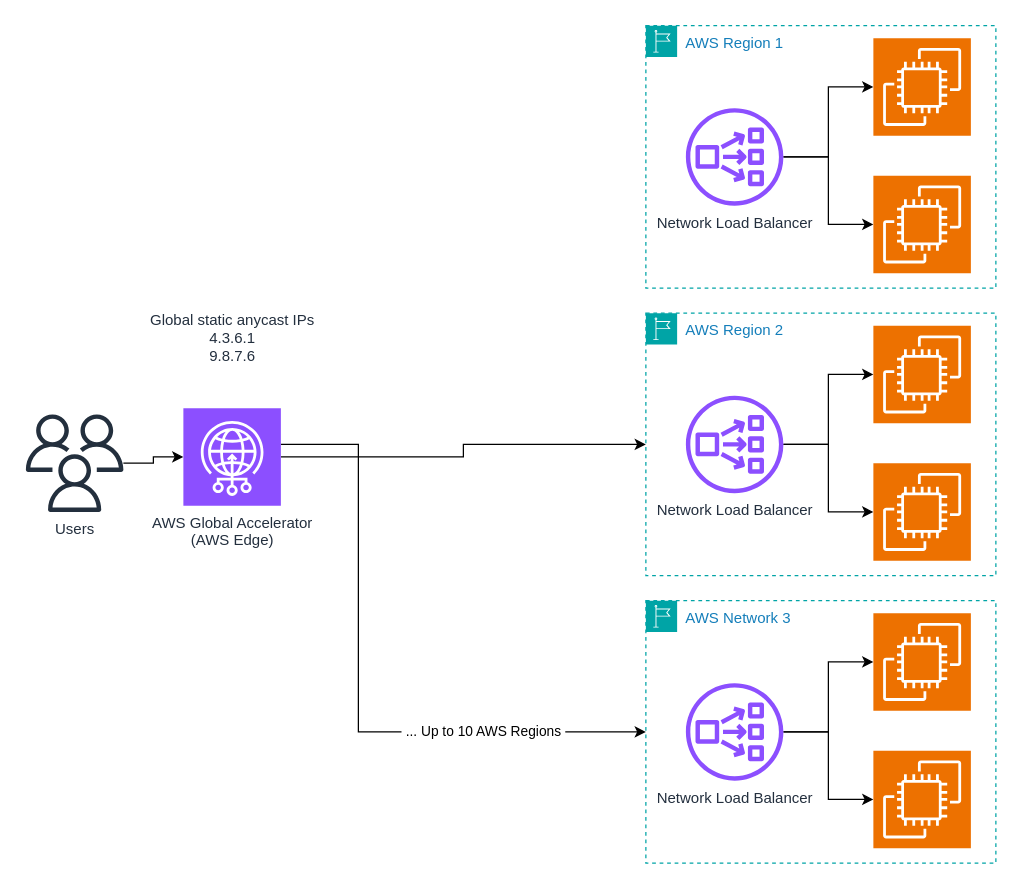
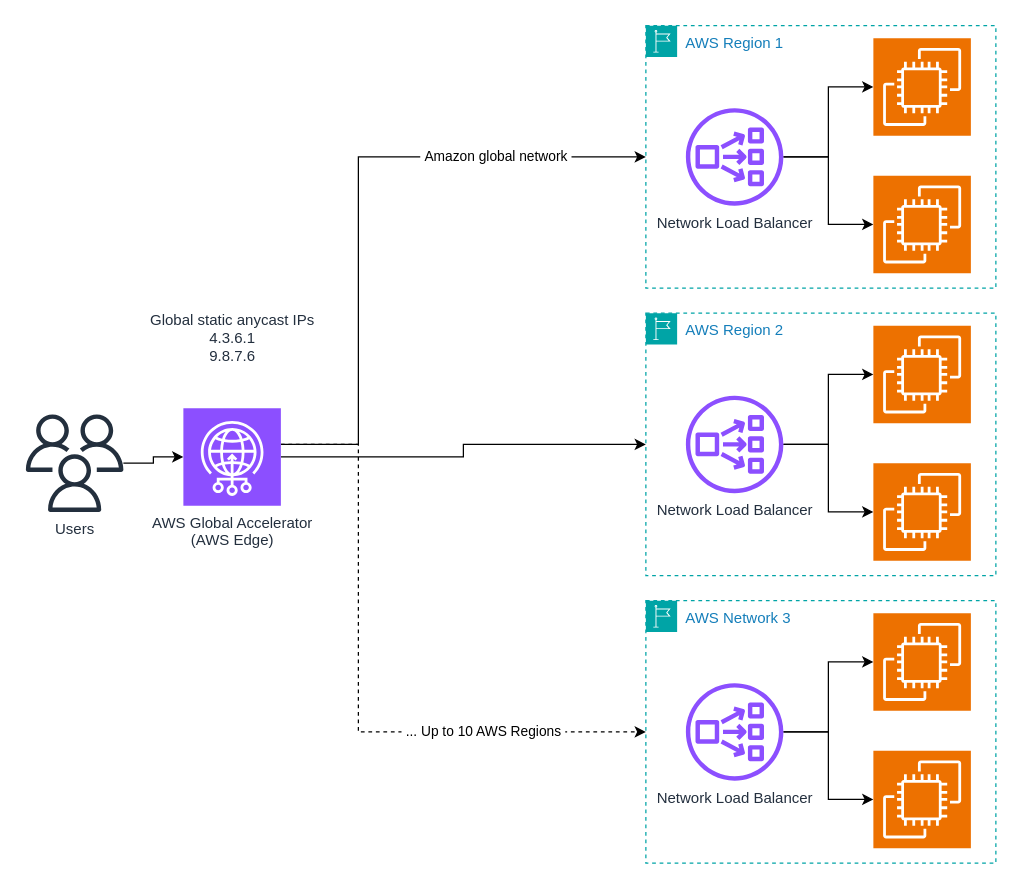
  <mxCell id="0" />
  <mxCell id="1" parent="0" />
+ <mxCell id="2" value="&amp;nbsp;Amazon global network&amp;nbsp;" style="edgeStyle=orthogonalEdgeStyle;rounded=0;orthogonalLoop=1;jettySize=auto;html=1;entryX=0;entryY=0.5;entryDx=0;entryDy=0;" edge="1" parent="1" source="5" target="18"><mxGeometry x="0.54" relative="1" as="geometry"><Array as="points"><mxPoint x="286" y="355" /><mxPoint x="286" y="125" /></Array><mxPoint as="offset" /></mxGeometry></mxCell>
  <mxCell id="3" style="edgeStyle=orthogonalEdgeStyle;rounded=0;orthogonalLoop=1;jettySize=auto;html=1;" edge="1" parent="1" source="5" target="6"><mxGeometry relative="1" as="geometry" /></mxCell>
- <mxCell id="4" value="&amp;nbsp;... Up to 10 AWS Regions&amp;nbsp;" style="edgeStyle=orthogonalEdgeStyle;rounded=0;orthogonalLoop=1;jettySize=auto;html=1;entryX=0;entryY=0.5;entryDx=0;entryDy=0;" edge="1" parent="1" source="5" target="12"><mxGeometry x="0.502" relative="1" as="geometry"><Array as="points"><mxPoint x="286" y="355" /><mxPoint x="286" y="585" /></Array><mxPoint as="offset" /></mxGeometry></mxCell>
+ <mxCell id="4" value="&amp;nbsp;... Up to 10 AWS Regions&amp;nbsp;" style="edgeStyle=orthogonalEdgeStyle;rounded=0;orthogonalLoop=1;jettySize=auto;html=1;entryX=0;entryY=0.5;entryDx=0;entryDy=0;dashed=1;" edge="1" parent="1" source="5" target="12"><mxGeometry x="0.502" relative="1" as="geometry"><Array as="points"><mxPoint x="286" y="355" /><mxPoint x="286" y="585" /></Array><mxPoint as="offset" /></mxGeometry></mxCell>
  <mxCell id="5" value="AWS Global Accelerator&lt;div&gt;(AWS Edge)&lt;/div&gt;" style="sketch=0;points=[[0,0,0],[0.25,0,0],[0.5,0,0],[0.75,0,0],[1,0,0],[0,1,0],[0.25,1,0],[0.5,1,0],[0.75,1,0],[1,1,0],[0,0.25,0],[0,0.5,0],[0,0.75,0],[1,0.25,0],[1,0.5,0],[1,0.75,0]];outlineConnect=0;fontColor=#232F3E;fillColor=#8C4FFF;strokeColor=#ffffff;dashed=0;verticalLabelPosition=bottom;verticalAlign=top;align=center;html=1;fontSize=12;fontStyle=0;aspect=fixed;shape=mxgraph.aws4.resourceIcon;resIcon=mxgraph.aws4.global_accelerator;" vertex="1" parent="1"><mxGeometry x="146" y="326" width="78" height="78" as="geometry" /></mxCell>
  <mxCell id="6" value="AWS Region 2" style="points=[[0,0],[0.25,0],[0.5,0],[0.75,0],[1,0],[1,0.25],[1,0.5],[1,0.75],[1,1],[0.75,1],[0.5,1],[0.25,1],[0,1],[0,0.75],[0,0.5],[0,0.25]];outlineConnect=0;gradientColor=none;html=1;whiteSpace=wrap;fontSize=12;fontStyle=0;container=1;pointerEvents=0;collapsible=0;recursiveResize=0;shape=mxgraph.aws4.group;grIcon=mxgraph.aws4.group_region;strokeColor=#00A4A6;fillColor=none;verticalAlign=top;align=left;spacingLeft=30;fontColor=#147EBA;dashed=1;" vertex="1" parent="1"><mxGeometry x="516" y="250" width="280" height="210" as="geometry" /></mxCell>
  <mxCell id="7" value="" style="sketch=0;points=[[0,0,0],[0.25,0,0],[0.5,0,0],[0.75,0,0],[1,0,0],[0,1,0],[0.25,1,0],[0.5,1,0],[0.75,1,0],[1,1,0],[0,0.25,0],[0,0.5,0],[0,0.75,0],[1,0.25,0],[1,0.5,0],[1,0.75,0]];outlineConnect=0;fontColor=#232F3E;fillColor=#ED7100;strokeColor=#ffffff;dashed=0;verticalLabelPosition=bottom;verticalAlign=top;align=center;html=1;fontSize=12;fontStyle=0;aspect=fixed;shape=mxgraph.aws4.resourceIcon;resIcon=mxgraph.aws4.ec2;" vertex="1" parent="6"><mxGeometry x="182" y="10" width="78" height="78" as="geometry" /></mxCell>
  <mxCell id="8" style="edgeStyle=orthogonalEdgeStyle;rounded=0;orthogonalLoop=1;jettySize=auto;html=1;" edge="1" parent="6" source="10" target="7"><mxGeometry relative="1" as="geometry" /></mxCell>
  <mxCell id="9" style="edgeStyle=orthogonalEdgeStyle;rounded=0;orthogonalLoop=1;jettySize=auto;html=1;" edge="1" parent="6" source="10" target="11"><mxGeometry relative="1" as="geometry" /></mxCell>
  <mxCell id="10" value="Network Load Balancer" style="sketch=0;outlineConnect=0;fontColor=#232F3E;gradientColor=none;fillColor=#8C4FFF;strokeColor=none;dashed=0;verticalLabelPosition=bottom;verticalAlign=top;align=center;html=1;fontSize=12;fontStyle=0;aspect=fixed;pointerEvents=1;shape=mxgraph.aws4.network_load_balancer;" vertex="1" parent="6"><mxGeometry x="32" y="66" width="78" height="78" as="geometry" /></mxCell>
  <mxCell id="11" value="" style="sketch=0;points=[[0,0,0],[0.25,0,0],[0.5,0,0],[0.75,0,0],[1,0,0],[0,1,0],[0.25,1,0],[0.5,1,0],[0.75,1,0],[1,1,0],[0,0.25,0],[0,0.5,0],[0,0.75,0],[1,0.25,0],[1,0.5,0],[1,0.75,0]];outlineConnect=0;fontColor=#232F3E;fillColor=#ED7100;strokeColor=#ffffff;dashed=0;verticalLabelPosition=bottom;verticalAlign=top;align=center;html=1;fontSize=12;fontStyle=0;aspect=fixed;shape=mxgraph.aws4.resourceIcon;resIcon=mxgraph.aws4.ec2;" vertex="1" parent="6"><mxGeometry x="182" y="120" width="78" height="78" as="geometry" /></mxCell>
  <mxCell id="12" value="AWS Network 3" style="points=[[0,0],[0.25,0],[0.5,0],[0.75,0],[1,0],[1,0.25],[1,0.5],[1,0.75],[1,1],[0.75,1],[0.5,1],[0.25,1],[0,1],[0,0.75],[0,0.5],[0,0.25]];outlineConnect=0;gradientColor=none;html=1;whiteSpace=wrap;fontSize=12;fontStyle=0;container=1;pointerEvents=0;collapsible=0;recursiveResize=0;shape=mxgraph.aws4.group;grIcon=mxgraph.aws4.group_region;strokeColor=#00A4A6;fillColor=none;verticalAlign=top;align=left;spacingLeft=30;fontColor=#147EBA;dashed=1;" vertex="1" parent="1"><mxGeometry x="516" y="480" width="280" height="210" as="geometry" /></mxCell>
  <mxCell id="13" value="" style="sketch=0;points=[[0,0,0],[0.25,0,0],[0.5,0,0],[0.75,0,0],[1,0,0],[0,1,0],[0.25,1,0],[0.5,1,0],[0.75,1,0],[1,1,0],[0,0.25,0],[0,0.5,0],[0,0.75,0],[1,0.25,0],[1,0.5,0],[1,0.75,0]];outlineConnect=0;fontColor=#232F3E;fillColor=#ED7100;strokeColor=#ffffff;dashed=0;verticalLabelPosition=bottom;verticalAlign=top;align=center;html=1;fontSize=12;fontStyle=0;aspect=fixed;shape=mxgraph.aws4.resourceIcon;resIcon=mxgraph.aws4.ec2;" vertex="1" parent="12"><mxGeometry x="182" y="10" width="78" height="78" as="geometry" /></mxCell>
  <mxCell id="14" style="edgeStyle=orthogonalEdgeStyle;rounded=0;orthogonalLoop=1;jettySize=auto;html=1;" edge="1" parent="12" source="16" target="13"><mxGeometry relative="1" as="geometry" /></mxCell>
  <mxCell id="15" style="edgeStyle=orthogonalEdgeStyle;rounded=0;orthogonalLoop=1;jettySize=auto;html=1;" edge="1" parent="12" source="16" target="17"><mxGeometry relative="1" as="geometry" /></mxCell>
  <mxCell id="16" value="Network Load Balancer" style="sketch=0;outlineConnect=0;fontColor=#232F3E;gradientColor=none;fillColor=#8C4FFF;strokeColor=none;dashed=0;verticalLabelPosition=bottom;verticalAlign=top;align=center;html=1;fontSize=12;fontStyle=0;aspect=fixed;pointerEvents=1;shape=mxgraph.aws4.network_load_balancer;" vertex="1" parent="12"><mxGeometry x="32" y="66" width="78" height="78" as="geometry" /></mxCell>
  <mxCell id="17" value="" style="sketch=0;points=[[0,0,0],[0.25,0,0],[0.5,0,0],[0.75,0,0],[1,0,0],[0,1,0],[0.25,1,0],[0.5,1,0],[0.75,1,0],[1,1,0],[0,0.25,0],[0,0.5,0],[0,0.75,0],[1,0.25,0],[1,0.5,0],[1,0.75,0]];outlineConnect=0;fontColor=#232F3E;fillColor=#ED7100;strokeColor=#ffffff;dashed=0;verticalLabelPosition=bottom;verticalAlign=top;align=center;html=1;fontSize=12;fontStyle=0;aspect=fixed;shape=mxgraph.aws4.resourceIcon;resIcon=mxgraph.aws4.ec2;" vertex="1" parent="12"><mxGeometry x="182" y="120" width="78" height="78" as="geometry" /></mxCell>
  <mxCell id="18" value="AWS Region 1" style="points=[[0,0],[0.25,0],[0.5,0],[0.75,0],[1,0],[1,0.25],[1,0.5],[1,0.75],[1,1],[0.75,1],[0.5,1],[0.25,1],[0,1],[0,0.75],[0,0.5],[0,0.25]];outlineConnect=0;gradientColor=none;html=1;whiteSpace=wrap;fontSize=12;fontStyle=0;container=1;pointerEvents=0;collapsible=0;recursiveResize=0;shape=mxgraph.aws4.group;grIcon=mxgraph.aws4.group_region;strokeColor=#00A4A6;fillColor=none;verticalAlign=top;align=left;spacingLeft=30;fontColor=#147EBA;dashed=1;" vertex="1" parent="1"><mxGeometry x="516" y="20" width="280" height="210" as="geometry" /></mxCell>
  <mxCell id="19" value="" style="sketch=0;points=[[0,0,0],[0.25,0,0],[0.5,0,0],[0.75,0,0],[1,0,0],[0,1,0],[0.25,1,0],[0.5,1,0],[0.75,1,0],[1,1,0],[0,0.25,0],[0,0.5,0],[0,0.75,0],[1,0.25,0],[1,0.5,0],[1,0.75,0]];outlineConnect=0;fontColor=#232F3E;fillColor=#ED7100;strokeColor=#ffffff;dashed=0;verticalLabelPosition=bottom;verticalAlign=top;align=center;html=1;fontSize=12;fontStyle=0;aspect=fixed;shape=mxgraph.aws4.resourceIcon;resIcon=mxgraph.aws4.ec2;" vertex="1" parent="18"><mxGeometry x="182" y="10" width="78" height="78" as="geometry" /></mxCell>
  <mxCell id="20" style="edgeStyle=orthogonalEdgeStyle;rounded=0;orthogonalLoop=1;jettySize=auto;html=1;" edge="1" parent="18" source="22" target="19"><mxGeometry relative="1" as="geometry" /></mxCell>
  <mxCell id="21" style="edgeStyle=orthogonalEdgeStyle;rounded=0;orthogonalLoop=1;jettySize=auto;html=1;" edge="1" parent="18" source="22" target="23"><mxGeometry relative="1" as="geometry" /></mxCell>
  <mxCell id="22" value="Network Load Balancer" style="sketch=0;outlineConnect=0;fontColor=#232F3E;gradientColor=none;fillColor=#8C4FFF;strokeColor=none;dashed=0;verticalLabelPosition=bottom;verticalAlign=top;align=center;html=1;fontSize=12;fontStyle=0;aspect=fixed;pointerEvents=1;shape=mxgraph.aws4.network_load_balancer;" vertex="1" parent="18"><mxGeometry x="32" y="66" width="78" height="78" as="geometry" /></mxCell>
  <mxCell id="23" value="" style="sketch=0;points=[[0,0,0],[0.25,0,0],[0.5,0,0],[0.75,0,0],[1,0,0],[0,1,0],[0.25,1,0],[0.5,1,0],[0.75,1,0],[1,1,0],[0,0.25,0],[0,0.5,0],[0,0.75,0],[1,0.25,0],[1,0.5,0],[1,0.75,0]];outlineConnect=0;fontColor=#232F3E;fillColor=#ED7100;strokeColor=#ffffff;dashed=0;verticalLabelPosition=bottom;verticalAlign=top;align=center;html=1;fontSize=12;fontStyle=0;aspect=fixed;shape=mxgraph.aws4.resourceIcon;resIcon=mxgraph.aws4.ec2;" vertex="1" parent="18"><mxGeometry x="182" y="120" width="78" height="78" as="geometry" /></mxCell>
  <mxCell id="24" value="&lt;span style=&quot;color: rgb(35, 47, 62);&quot;&gt;Global static anycast IPs&lt;/span&gt;&lt;div style=&quot;color: rgb(35, 47, 62);&quot;&gt;4.3.6.1&lt;/div&gt;&lt;div style=&quot;color: rgb(35, 47, 62);&quot;&gt;9.8.7.6&lt;/div&gt;" style="text;html=1;align=center;verticalAlign=middle;resizable=0;points=[];autosize=1;strokeColor=none;fillColor=none;" vertex="1" parent="1"><mxGeometry x="110" y="240" width="150" height="60" as="geometry" /></mxCell>
  <mxCell id="25" style="edgeStyle=orthogonalEdgeStyle;rounded=0;orthogonalLoop=1;jettySize=auto;html=1;" edge="1" parent="1" source="26" target="5"><mxGeometry relative="1" as="geometry" /></mxCell>
  <mxCell id="26" value="Users" style="sketch=0;outlineConnect=0;fontColor=#232F3E;gradientColor=none;fillColor=#232F3D;strokeColor=none;dashed=0;verticalLabelPosition=bottom;verticalAlign=top;align=center;html=1;fontSize=12;fontStyle=0;aspect=fixed;pointerEvents=1;shape=mxgraph.aws4.users;" vertex="1" parent="1"><mxGeometry x="20" y="331" width="78" height="78" as="geometry" /></mxCell>
